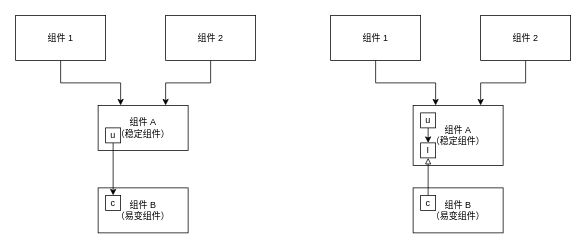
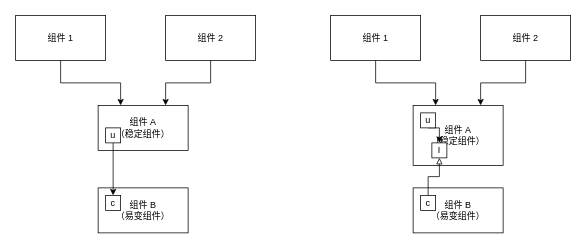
  <mxCell id="0" />
  <mxCell id="1" parent="0" />
  <mxCell id="2" style="edgeStyle=orthogonalEdgeStyle;rounded=0;orthogonalLoop=1;jettySize=auto;html=1;exitX=0.5;exitY=1;exitDx=0;exitDy=0;entryX=0.25;entryY=0;entryDx=0;entryDy=0;" edge="1" parent="1" source="3" target="6"><mxGeometry relative="1" as="geometry" /></mxCell>
  <mxCell id="3" value="组件 1" style="rounded=0;whiteSpace=wrap;html=1;" vertex="1" parent="1"><mxGeometry x="20" y="20" width="120" height="60" as="geometry" /></mxCell>
  <mxCell id="4" style="edgeStyle=orthogonalEdgeStyle;rounded=0;orthogonalLoop=1;jettySize=auto;html=1;exitX=0.5;exitY=1;exitDx=0;exitDy=0;entryX=0.75;entryY=0;entryDx=0;entryDy=0;" edge="1" parent="1" source="5" target="6"><mxGeometry relative="1" as="geometry" /></mxCell>
  <mxCell id="5" value="组件 2" style="rounded=0;whiteSpace=wrap;html=1;" vertex="1" parent="1"><mxGeometry x="220" y="20" width="120" height="60" as="geometry" /></mxCell>
  <mxCell id="6" value="组件 A&lt;br&gt;（稳定组件）" style="rounded=0;whiteSpace=wrap;html=1;" vertex="1" parent="1"><mxGeometry x="130" y="140" width="120" height="60" as="geometry" /></mxCell>
  <mxCell id="7" value="组件 B&lt;br&gt;（易变组件）" style="rounded=0;whiteSpace=wrap;html=1;" vertex="1" parent="1"><mxGeometry x="130" y="250" width="120" height="60" as="geometry" /></mxCell>
  <mxCell id="8" style="edgeStyle=orthogonalEdgeStyle;rounded=0;orthogonalLoop=1;jettySize=auto;html=1;exitX=0.5;exitY=1;exitDx=0;exitDy=0;entryX=0.5;entryY=0;entryDx=0;entryDy=0;" edge="1" parent="1" source="9" target="10"><mxGeometry relative="1" as="geometry" /></mxCell>
  <mxCell id="9" value="u" style="rounded=0;whiteSpace=wrap;html=1;" vertex="1" parent="1"><mxGeometry x="140" y="170" width="20" height="20" as="geometry" /></mxCell>
  <mxCell id="10" value="c" style="rounded=0;whiteSpace=wrap;html=1;" vertex="1" parent="1"><mxGeometry x="140" y="260" width="20" height="20" as="geometry" /></mxCell>
  <mxCell id="11" style="edgeStyle=orthogonalEdgeStyle;rounded=0;orthogonalLoop=1;jettySize=auto;html=1;exitX=0.5;exitY=1;exitDx=0;exitDy=0;entryX=0.25;entryY=0;entryDx=0;entryDy=0;" edge="1" parent="1" source="12" target="15"><mxGeometry relative="1" as="geometry" /></mxCell>
  <mxCell id="12" value="组件 1" style="rounded=0;whiteSpace=wrap;html=1;" vertex="1" parent="1"><mxGeometry x="440" y="20" width="120" height="60" as="geometry" /></mxCell>
  <mxCell id="13" style="edgeStyle=orthogonalEdgeStyle;rounded=0;orthogonalLoop=1;jettySize=auto;html=1;exitX=0.5;exitY=1;exitDx=0;exitDy=0;entryX=0.75;entryY=0;entryDx=0;entryDy=0;" edge="1" parent="1" source="14" target="15"><mxGeometry relative="1" as="geometry" /></mxCell>
  <mxCell id="14" value="组件 2" style="rounded=0;whiteSpace=wrap;html=1;" vertex="1" parent="1"><mxGeometry x="640" y="20" width="120" height="60" as="geometry" /></mxCell>
  <mxCell id="15" value="组件 A&lt;br&gt;（稳定组件）" style="rounded=0;whiteSpace=wrap;html=1;" vertex="1" parent="1"><mxGeometry x="550" y="140" width="120" height="80" as="geometry" /></mxCell>
  <mxCell id="16" value="组件 B&lt;br&gt;（易变组件）" style="rounded=0;whiteSpace=wrap;html=1;" vertex="1" parent="1"><mxGeometry x="550" y="250" width="120" height="60" as="geometry" /></mxCell>
  <mxCell id="17" style="edgeStyle=orthogonalEdgeStyle;rounded=0;orthogonalLoop=1;jettySize=auto;html=1;exitX=0.5;exitY=1;exitDx=0;exitDy=0;entryX=0.5;entryY=0;entryDx=0;entryDy=0;" edge="1" parent="1" source="18" target="21"><mxGeometry relative="1" as="geometry" /></mxCell>
  <mxCell id="18" value="u" style="rounded=0;whiteSpace=wrap;html=1;" vertex="1" parent="1"><mxGeometry x="560" y="150" width="20" height="20" as="geometry" /></mxCell>
  <mxCell id="19" style="edgeStyle=orthogonalEdgeStyle;rounded=0;orthogonalLoop=1;jettySize=auto;html=1;exitX=0.5;exitY=0;exitDx=0;exitDy=0;entryX=0.5;entryY=1;entryDx=0;entryDy=0;endArrow=block;endFill=0;" edge="1" parent="1" source="20" target="21"><mxGeometry relative="1" as="geometry" /></mxCell>
  <mxCell id="20" value="c" style="rounded=0;whiteSpace=wrap;html=1;" vertex="1" parent="1"><mxGeometry x="560" y="260" width="20" height="20" as="geometry" /></mxCell>
- <mxCell id="21" value="I" style="rounded=0;whiteSpace=wrap;html=1;" vertex="1" parent="1"><mxGeometry x="560" y="190" width="20" height="20" as="geometry" /></mxCell>
+ <mxCell id="21" value="I" style="rounded=0;whiteSpace=wrap;html=1;" vertex="1" parent="1"><mxGeometry x="575" y="190" width="20" height="20" as="geometry" /></mxCell>
